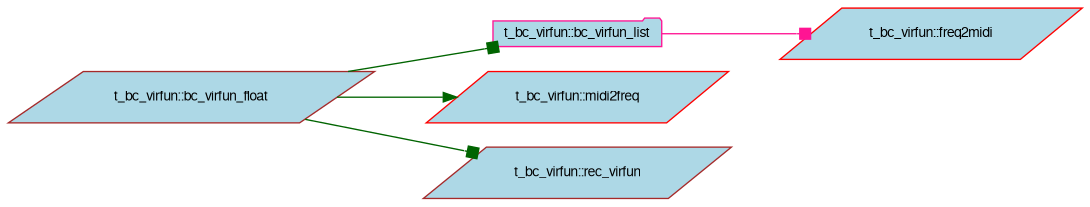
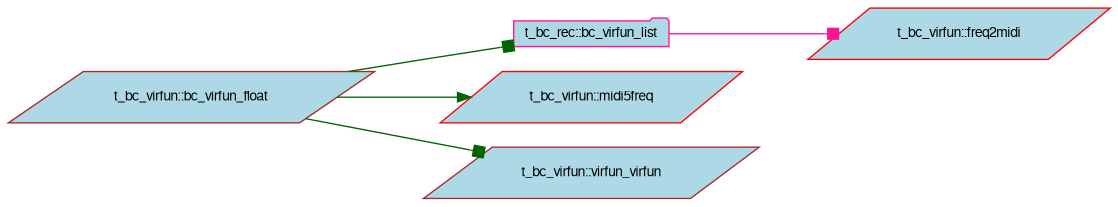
  digraph {
    rankdir=LR
    node [color=brown fillcolor=lightblue fontname=FreeSans fontsize=10 shape=parallelogram style=filled]
    edge [arrowhead=box color=darkgreen fontname=FreeSans fontsize=10 labelfontname=FreeSans labelfontsize=10 style=solid]
    n1 [fontcolor=black height=0.2 label="t_bc_virfun::bc_virfun_float" width=0.4]
-   n2 [color=deeppink height=0.2 label="t_bc_virfun::bc_virfun_list" shape=folder width=0.4]
-   n3 [color=red height=0.2 label="t_bc_virfun::midi2freq" width=0.4]
-   n4 [height=0.2 label="t_bc_virfun::rec_virfun" width=0.4]
+   n2 [color=deeppink height=0.2 label="t_bc_rec::bc_virfun_list" shape=folder width=0.4]
+   n3 [color=red height=0.2 label="t_bc_virfun::midi5freq" width=0.4]
+   n4 [height=0.2 label="t_bc_virfun::virfun_virfun" width=0.4]
    n5 [color=red height=0.2 label="t_bc_virfun::freq2midi" width=0.4]
    n1 -> n2
    n1 -> n3 [arrowhead=normal]
    n1 -> n4
    n2 -> n5 [color=deeppink]
  }
